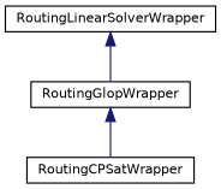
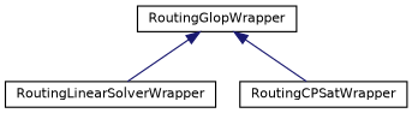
  digraph {
    rankdir=TB
    node [color=black fillcolor=white fontname=Helvetica fontsize=10 shape=record style=filled]
    edge [color=midnightblue dir=back fontname=Helvetica fontsize=10 labelfontname=Helvetica labelfontsize=10 style=solid]
    n1 [height=0.2 label=RoutingLinearSolverWrapper width=0.4]
    n2 [height=0.2 label=RoutingGlopWrapper width=0.4]
    n3 [height=0.2 label=RoutingCPSatWrapper width=0.4]
-   n1 -> n2
+   n2 -> n1
    n2 -> n3
  }
